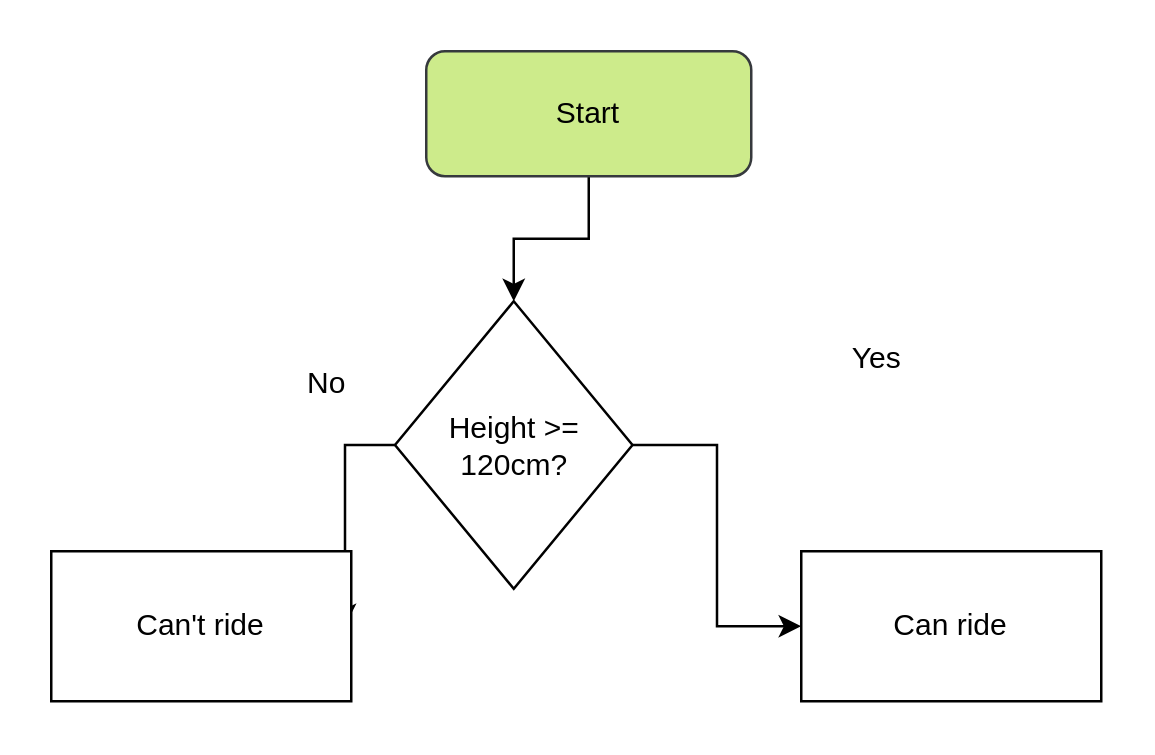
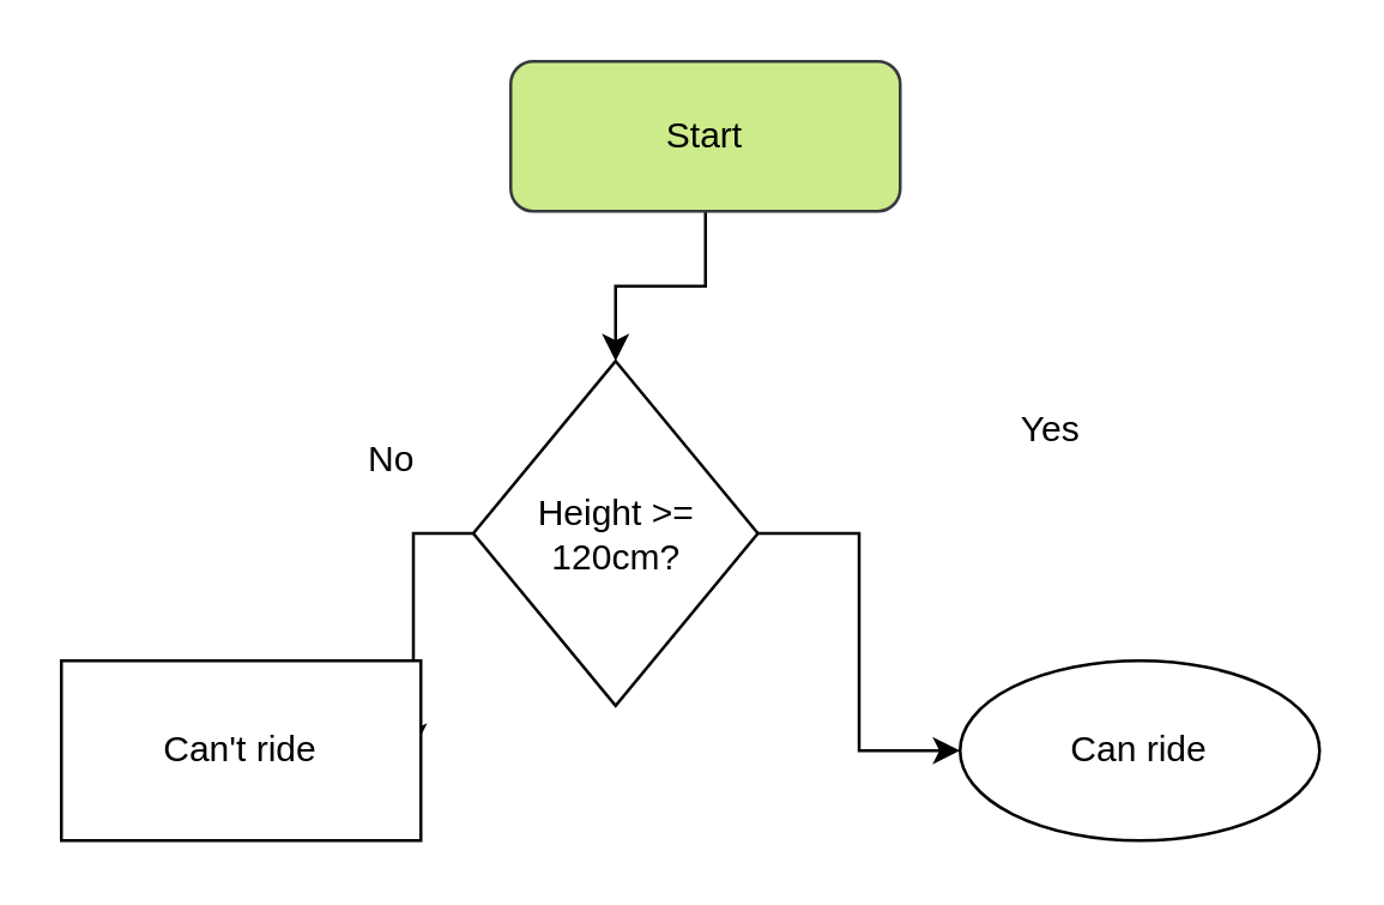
  <mxCell id="0" />
  <mxCell id="1" parent="0" />
  <mxCell id="2" value="" style="edgeStyle=orthogonalEdgeStyle;rounded=0;orthogonalLoop=1;jettySize=auto;html=1;" edge="1" parent="1" source="3" target="6"><mxGeometry relative="1" as="geometry" /></mxCell>
  <mxCell id="3" value="Start" style="rounded=1;whiteSpace=wrap;html=1;fillColor=#cdeb8b;strokeColor=#36393d;" vertex="1" parent="1"><mxGeometry x="170" y="20" width="130" height="50" as="geometry" /></mxCell>
  <mxCell id="4" value="" style="edgeStyle=orthogonalEdgeStyle;rounded=0;orthogonalLoop=1;jettySize=auto;html=1;" edge="1" parent="1" source="6" target="7"><mxGeometry relative="1" as="geometry" /></mxCell>
  <mxCell id="5" value="" style="edgeStyle=orthogonalEdgeStyle;rounded=0;orthogonalLoop=1;jettySize=auto;html=1;" edge="1" parent="1" source="6" target="8"><mxGeometry relative="1" as="geometry" /></mxCell>
  <mxCell id="6" value="Height &amp;gt;= 120cm?" style="rhombus;whiteSpace=wrap;html=1;" vertex="1" parent="1"><mxGeometry x="157.5" y="120" width="95" height="115" as="geometry" /></mxCell>
- <mxCell id="7" value="Can ride" style="whiteSpace=wrap;html=1;" vertex="1" parent="1"><mxGeometry x="320" y="220" width="120" height="60" as="geometry" /></mxCell>
+ <mxCell id="7" value="Can ride" style="ellipse;whiteSpace=wrap;html=1;" vertex="1" parent="1"><mxGeometry x="320" y="220" width="120" height="60" as="geometry" /></mxCell>
  <mxCell id="8" value="Can't ride" style="whiteSpace=wrap;html=1;" vertex="1" parent="1"><mxGeometry x="20" y="220" width="120" height="60" as="geometry" /></mxCell>
  <mxCell id="9" value="Yes" style="text;html=1;align=center;verticalAlign=middle;resizable=0;points=[];autosize=1;strokeColor=none;fillColor=none;" vertex="1" parent="1"><mxGeometry x="330" y="128" width="40" height="30" as="geometry" /></mxCell>
  <mxCell id="10" value="No" style="text;html=1;align=center;verticalAlign=middle;resizable=0;points=[];autosize=1;strokeColor=none;fillColor=none;" vertex="1" parent="1"><mxGeometry x="110" y="138" width="40" height="30" as="geometry" /></mxCell>
